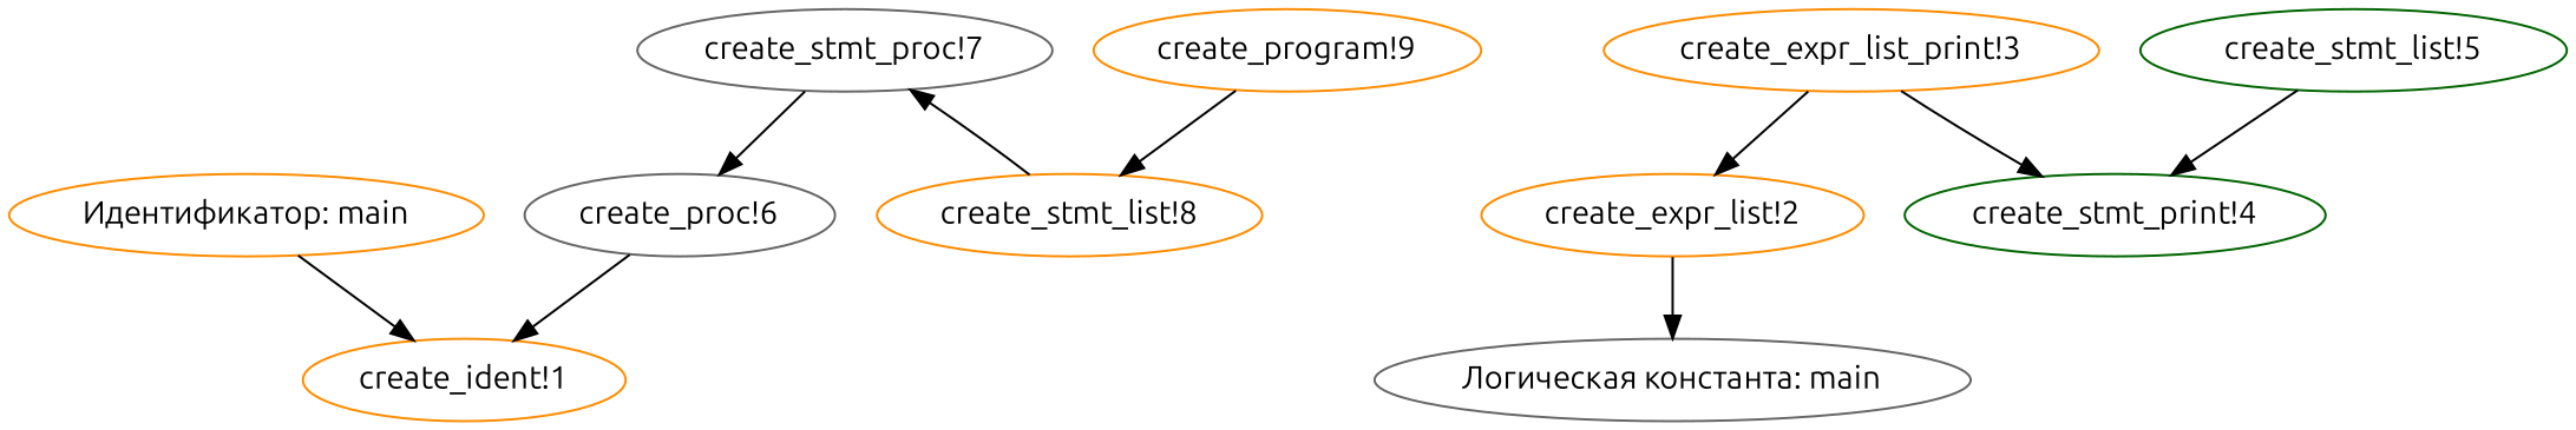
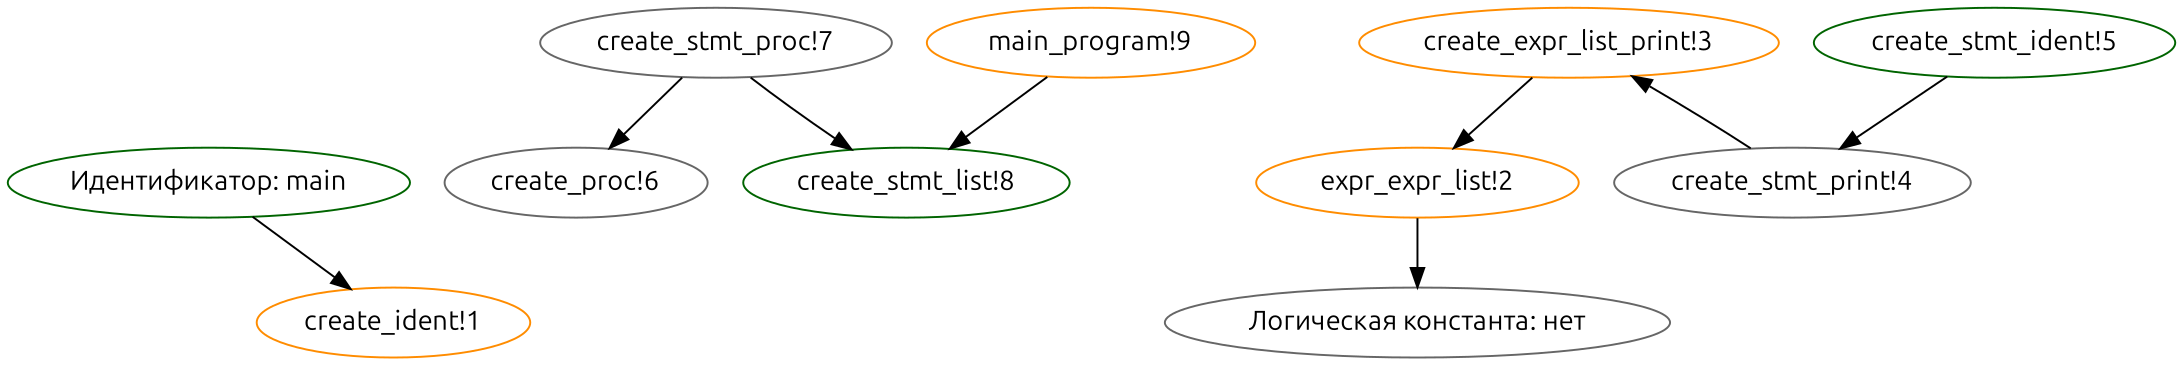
  digraph {
    fontname=Ubuntu
    node [color=darkorange fontname=Ubuntu]
    edge [fontname=Ubuntu]
-   "Идентификатор: main"
+   "Идентификатор: main" [color=darkgreen]
    "create_ident!1"
-   "Логическая константа: нет" [color=gray40 label="Логическая константа: main"]
-   "create_expr_list!2"
+   "Логическая константа: нет" [color=gray40]
+   "create_expr_list!2" [label="expr_expr_list!2"]
    "create_expr_list_print!3"
-   "create_stmt_print!4" [color=darkgreen]
-   "create_stmt_list!5" [color=darkgreen]
+   "create_stmt_print!4" [color=gray40]
+   "create_stmt_list!5" [color=darkgreen label="create_stmt_ident!5"]
    "create_proc!6" [color=gray40]
    "create_stmt_proc!7" [color=gray40]
-   "create_stmt_list!8"
-   "create_program!9"
+   "create_stmt_list!8" [color=darkgreen]
+   "create_program!9" [label="main_program!9"]
    "Идентификатор: main" -> "create_ident!1"
    "create_expr_list!2" -> "Логическая константа: нет"
    "create_expr_list_print!3" -> "create_expr_list!2"
-   "create_expr_list_print!3" -> "create_stmt_print!4"
+   "create_stmt_print!4" -> "create_expr_list_print!3"
    "create_stmt_list!5" -> "create_stmt_print!4"
-   "create_proc!6" -> "create_ident!1"
    "create_stmt_proc!7" -> "create_proc!6"
-   "create_stmt_list!8" -> "create_stmt_proc!7"
+   "create_stmt_proc!7" -> "create_stmt_list!8"
    "create_program!9" -> "create_stmt_list!8"
  }
